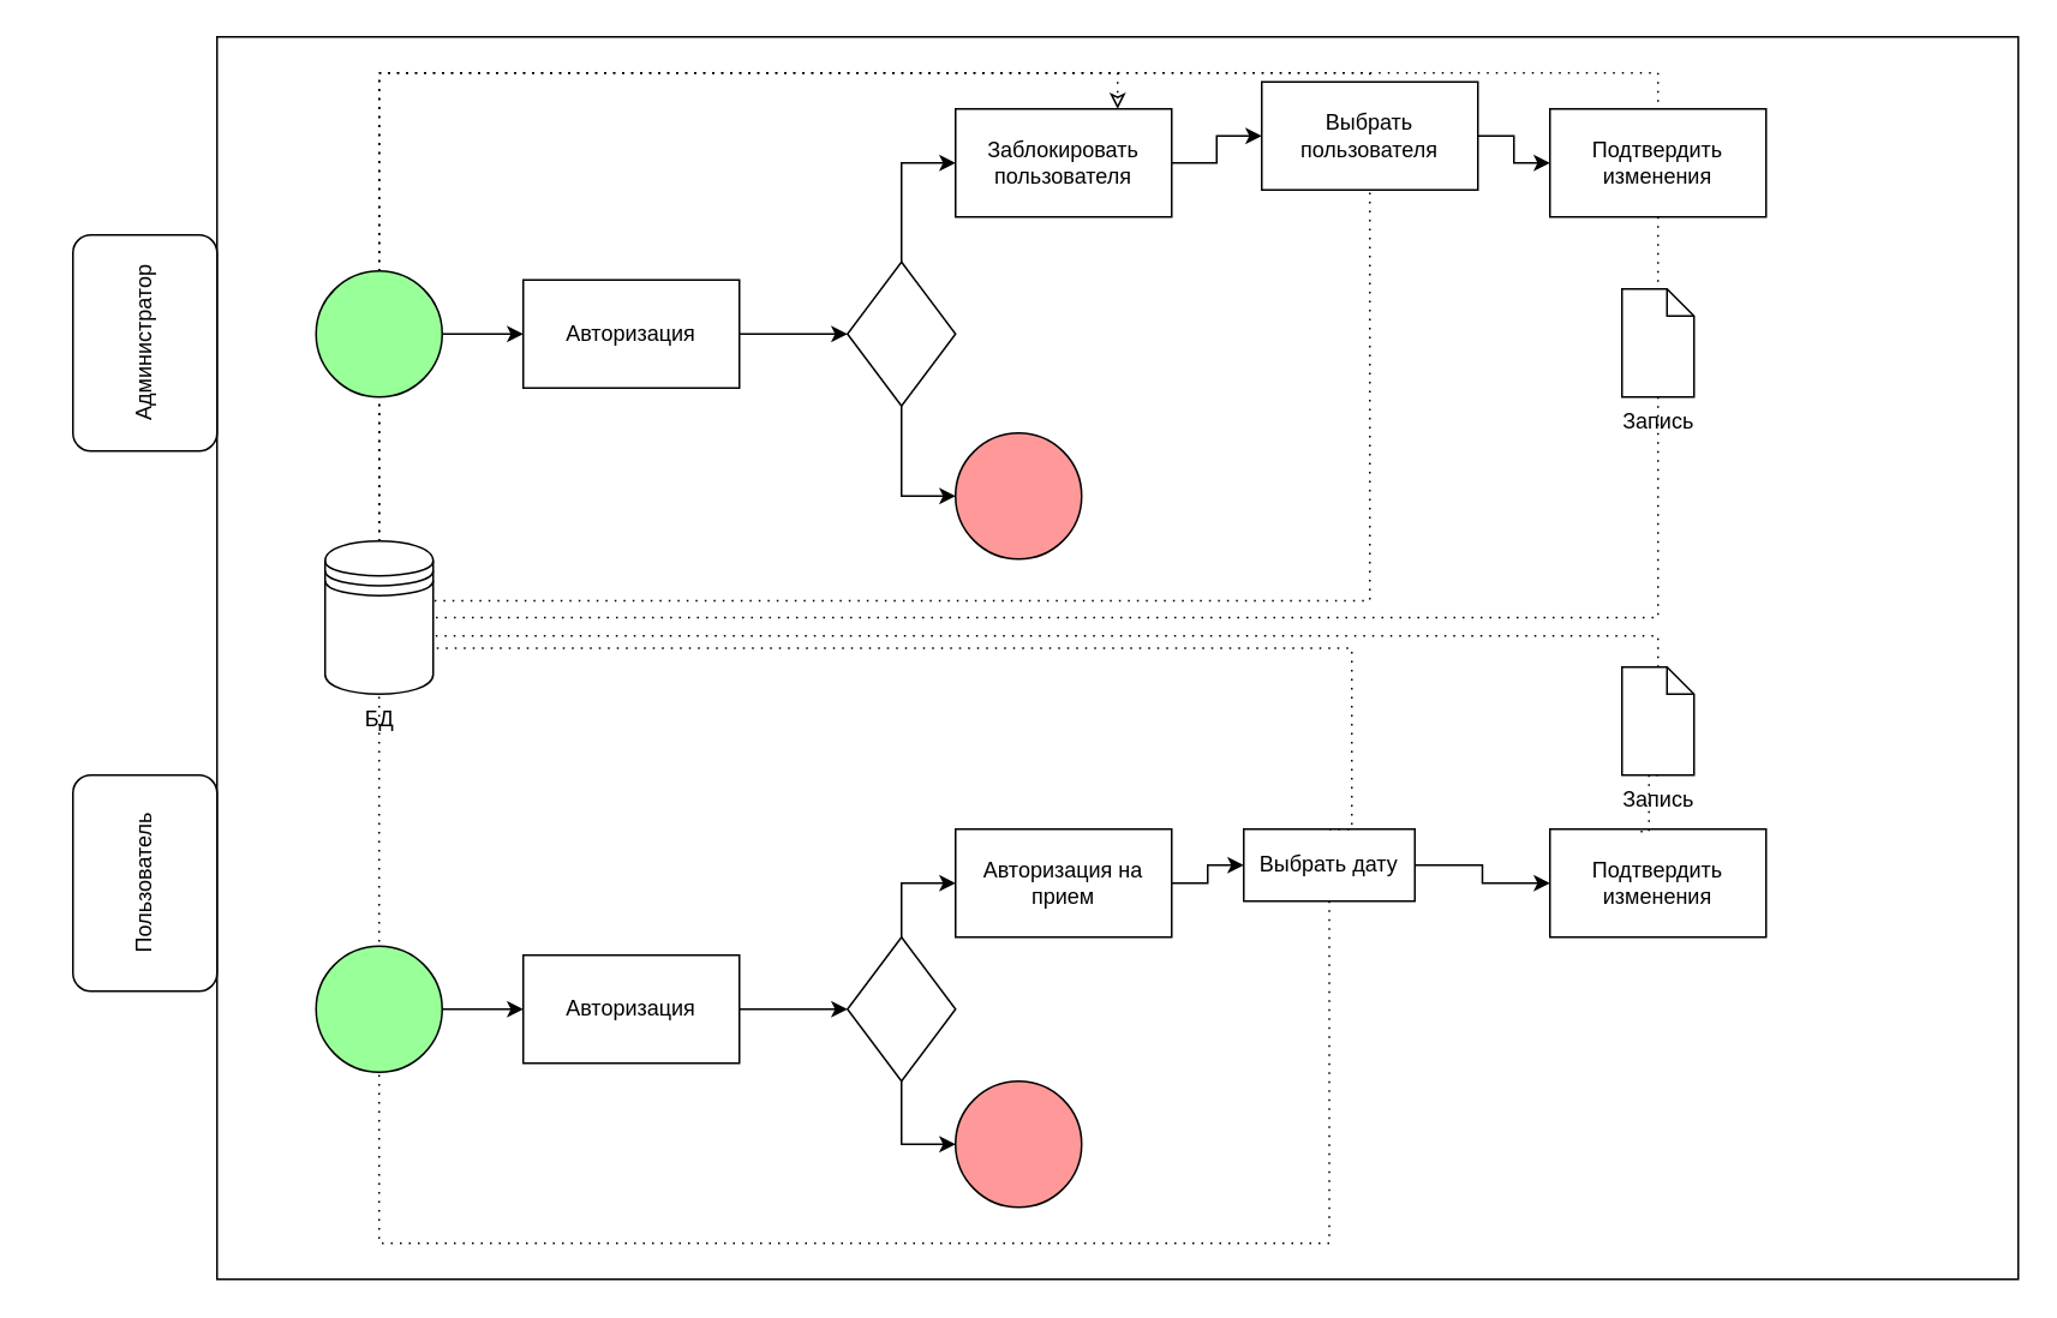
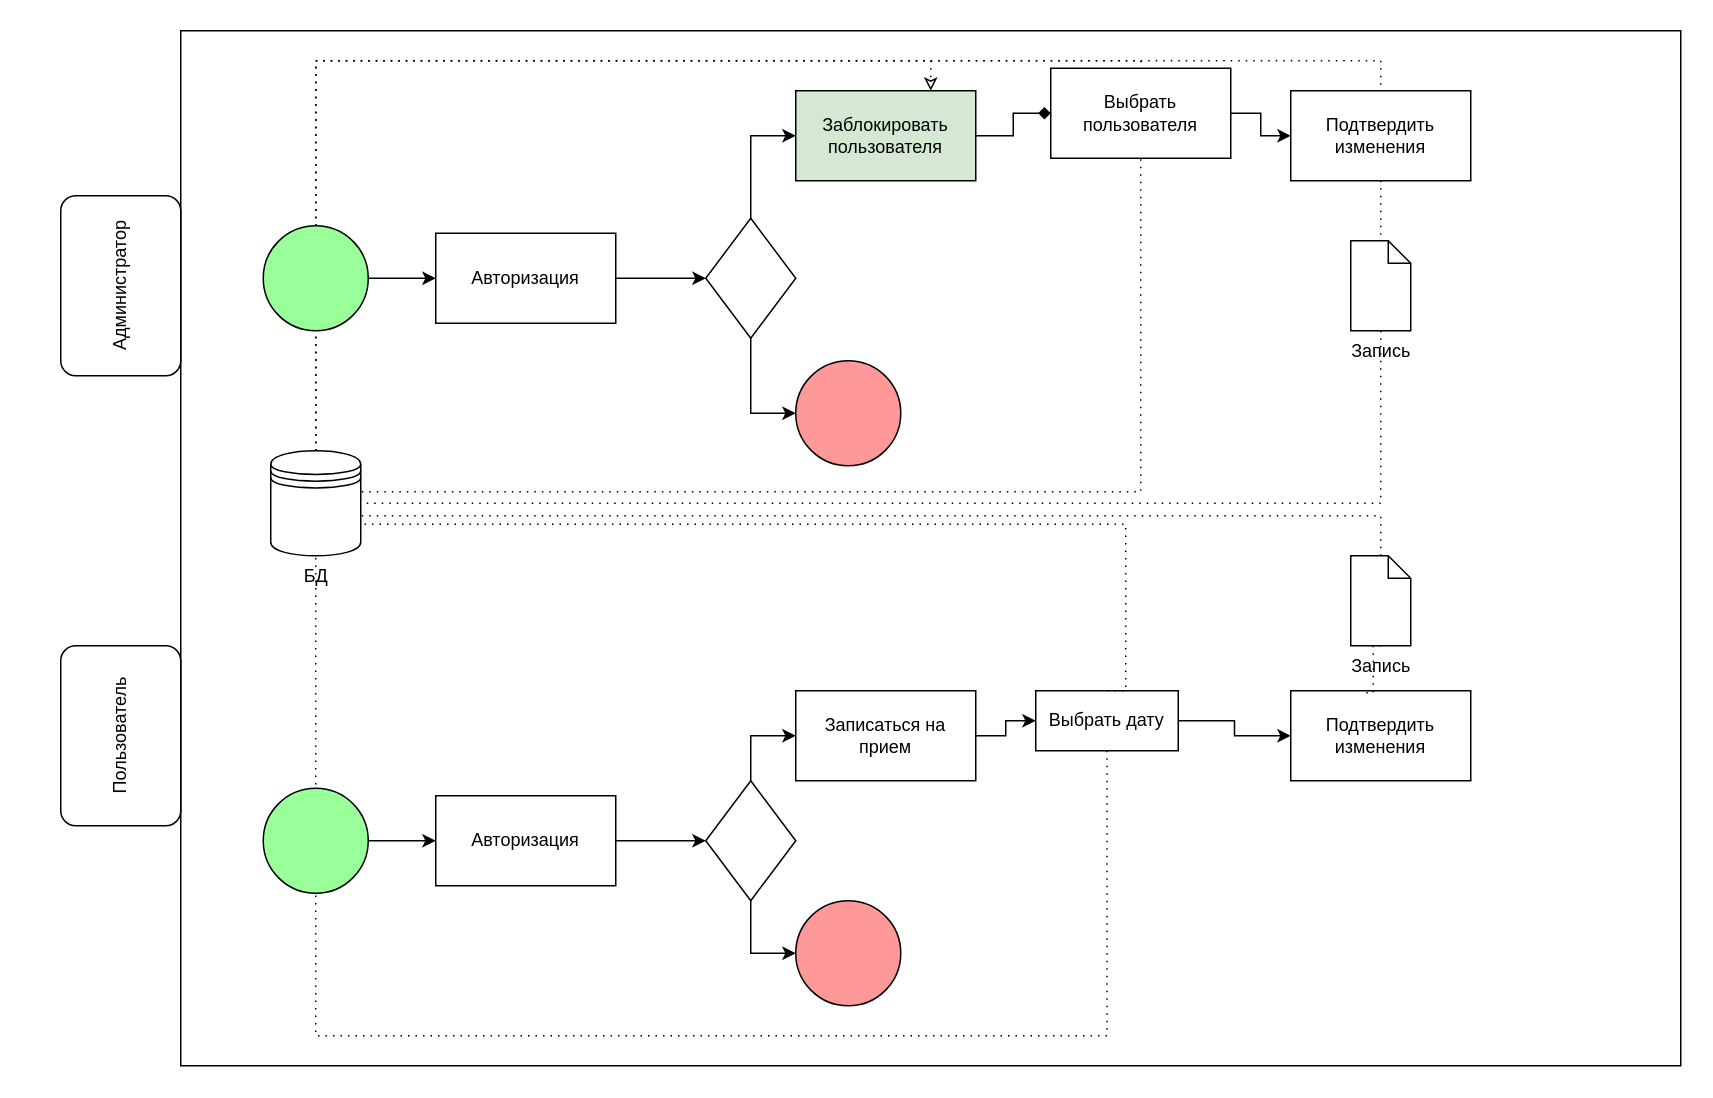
  <mxCell id="0" />
  <mxCell id="1" parent="0" />
  <mxCell id="2" value="" style="rounded=0;whiteSpace=wrap;html=1;" vertex="1" parent="1"><mxGeometry x="120" y="20" width="1000" height="690" as="geometry" /></mxCell>
- <mxCell id="3" value="БД" style="shape=datastore;html=1;labelPosition=center;verticalLabelPosition=bottom;align=center;verticalAlign=top;" vertex="1" parent="1"><mxGeometry x="180" y="300" width="60" height="85" as="geometry" /></mxCell>
+ <mxCell id="3" value="БД" style="shape=datastore;html=1;labelPosition=center;verticalLabelPosition=bottom;align=center;verticalAlign=top;" vertex="1" parent="1"><mxGeometry y="300" width="60" height="70" as="geometry" x="180" /></mxCell>
  <mxCell id="4" value="Администратор" style="points=[[0.25,0,0],[0.5,0,0],[0.75,0,0],[1,0.25,0],[1,0.5,0],[1,0.75,0],[0.75,1,0],[0.5,1,0],[0.25,1,0],[0,0.75,0],[0,0.5,0],[0,0.25,0]];shape=mxgraph.bpmn.task;whiteSpace=wrap;rectStyle=rounded;size=10;html=1;container=1;expand=0;collapsible=0;taskMarker=abstract;rotation=-90;" vertex="1" parent="1"><mxGeometry x="20" y="150" width="120" height="80" as="geometry" /></mxCell>
  <mxCell id="5" value="Пользователь" style="points=[[0.25,0,0],[0.5,0,0],[0.75,0,0],[1,0.25,0],[1,0.5,0],[1,0.75,0],[0.75,1,0],[0.5,1,0],[0.25,1,0],[0,0.75,0],[0,0.5,0],[0,0.25,0]];shape=mxgraph.bpmn.task;whiteSpace=wrap;rectStyle=rounded;size=10;html=1;container=1;expand=0;collapsible=0;taskMarker=abstract;rotation=-90;" vertex="1" parent="1"><mxGeometry x="20" y="450" width="120" height="80" as="geometry" /></mxCell>
  <mxCell id="6" style="edgeStyle=orthogonalEdgeStyle;rounded=0;orthogonalLoop=1;jettySize=auto;html=1;" edge="1" parent="1" source="42" target="8"><mxGeometry relative="1" as="geometry" /></mxCell>
  <mxCell id="7" style="edgeStyle=orthogonalEdgeStyle;rounded=0;orthogonalLoop=1;jettySize=auto;html=1;" edge="1" parent="1" source="8" target="11"><mxGeometry relative="1" as="geometry" /></mxCell>
  <mxCell id="8" value="Авторизация" style="rounded=0;whiteSpace=wrap;html=1;" vertex="1" parent="1"><mxGeometry x="290" y="155" width="120" height="60" as="geometry" /></mxCell>
  <mxCell id="9" style="edgeStyle=orthogonalEdgeStyle;rounded=0;orthogonalLoop=1;jettySize=auto;html=1;entryX=0;entryY=0.5;entryDx=0;entryDy=0;" edge="1" parent="1" source="11" target="12"><mxGeometry relative="1" as="geometry" /></mxCell>
  <mxCell id="10" style="edgeStyle=orthogonalEdgeStyle;rounded=0;orthogonalLoop=1;jettySize=auto;html=1;entryX=0;entryY=0.5;entryDx=0;entryDy=0;" edge="1" parent="1" source="11" target="14"><mxGeometry relative="1" as="geometry" /></mxCell>
  <mxCell id="11" value="" style="rhombus;whiteSpace=wrap;html=1;" vertex="1" parent="1"><mxGeometry x="470" y="145" width="60" height="80" as="geometry" /></mxCell>
  <mxCell id="12" value="" style="ellipse;whiteSpace=wrap;html=1;aspect=fixed;fillColor=#FF9999;" vertex="1" parent="1"><mxGeometry x="530" y="240" width="70" height="70" as="geometry" /></mxCell>
- <mxCell id="13" style="edgeStyle=orthogonalEdgeStyle;rounded=0;orthogonalLoop=1;jettySize=auto;html=1;" edge="1" parent="1" source="14" target="25"><mxGeometry relative="1" as="geometry" /></mxCell>
- <mxCell id="14" value="Заблокировать пользователя" style="rounded=0;whiteSpace=wrap;html=1;" vertex="1" parent="1"><mxGeometry x="530" y="60" width="120" height="60" as="geometry" /></mxCell>
+ <mxCell id="13" style="edgeStyle=orthogonalEdgeStyle;rounded=0;orthogonalLoop=1;jettySize=auto;html=1;endArrow=diamond;" edge="1" parent="1" source="14" target="25"><mxGeometry relative="1" as="geometry" /></mxCell>
+ <mxCell id="14" value="Заблокировать пользователя" style="rounded=0;whiteSpace=wrap;html=1;fillColor=#d5e8d4;" vertex="1" parent="1"><mxGeometry x="530" y="60" width="120" height="60" as="geometry" /></mxCell>
  <mxCell id="15" style="edgeStyle=orthogonalEdgeStyle;rounded=0;orthogonalLoop=1;jettySize=auto;html=1;exitX=1;exitY=0.5;exitDx=0;exitDy=0;" edge="1" parent="1" source="43" target="17"><mxGeometry relative="1" as="geometry"><mxPoint x="245" y="515" as="sourcePoint" /></mxGeometry></mxCell>
  <mxCell id="16" style="edgeStyle=orthogonalEdgeStyle;rounded=0;orthogonalLoop=1;jettySize=auto;html=1;" edge="1" parent="1" source="17" target="20"><mxGeometry relative="1" as="geometry" /></mxCell>
  <mxCell id="17" value="Авторизация" style="rounded=0;whiteSpace=wrap;html=1;" vertex="1" parent="1"><mxGeometry x="290" y="530" width="120" height="60" as="geometry" /></mxCell>
  <mxCell id="18" style="edgeStyle=orthogonalEdgeStyle;rounded=0;orthogonalLoop=1;jettySize=auto;html=1;entryX=0;entryY=0.5;entryDx=0;entryDy=0;" edge="1" parent="1" source="20" target="21"><mxGeometry relative="1" as="geometry" /></mxCell>
  <mxCell id="19" style="edgeStyle=orthogonalEdgeStyle;rounded=0;orthogonalLoop=1;jettySize=auto;html=1;entryX=0;entryY=0.5;entryDx=0;entryDy=0;" edge="1" parent="1" source="20" target="23"><mxGeometry relative="1" as="geometry" /></mxCell>
  <mxCell id="20" value="" style="rhombus;whiteSpace=wrap;html=1;" vertex="1" parent="1"><mxGeometry x="470" y="520" width="60" height="80" as="geometry" /></mxCell>
  <mxCell id="21" value="" style="ellipse;whiteSpace=wrap;html=1;aspect=fixed;fillColor=#FF9999;" vertex="1" parent="1"><mxGeometry x="530" y="600" width="70" height="70" as="geometry" /></mxCell>
  <mxCell id="22" style="edgeStyle=orthogonalEdgeStyle;rounded=0;orthogonalLoop=1;jettySize=auto;html=1;" edge="1" parent="1" source="23" target="35"><mxGeometry relative="1" as="geometry" /></mxCell>
- <mxCell id="23" value="Авторизация на прием" style="rounded=0;whiteSpace=wrap;html=1;" vertex="1" parent="1"><mxGeometry x="530" y="460" width="120" height="60" as="geometry" /></mxCell>
+ <mxCell id="23" value="Записаться на прием" style="rounded=0;whiteSpace=wrap;html=1;" vertex="1" parent="1"><mxGeometry x="530" y="460" width="120" height="60" as="geometry" /></mxCell>
  <mxCell id="24" style="edgeStyle=orthogonalEdgeStyle;rounded=0;orthogonalLoop=1;jettySize=auto;html=1;" edge="1" parent="1" source="25" target="32"><mxGeometry relative="1" as="geometry" /></mxCell>
  <mxCell id="25" value="Выбрать пользователя" style="rounded=0;whiteSpace=wrap;html=1;" vertex="1" parent="1"><mxGeometry x="700" y="45" width="120" height="60" as="geometry" /></mxCell>
  <mxCell id="26" value="Запись" style="shape=mxgraph.bpmn.data;labelPosition=center;verticalLabelPosition=bottom;align=center;verticalAlign=top;size=15;html=1;" vertex="1" parent="1"><mxGeometry x="900" y="160" width="40" height="60" as="geometry" /></mxCell>
  <mxCell id="27" value="" style="edgeStyle=elbowEdgeStyle;fontSize=12;html=1;endFill=0;startFill=0;endSize=6;startSize=6;dashed=1;dashPattern=1 4;endArrow=classic;startArrow=none;rounded=0;exitX=0.5;exitY=0;exitDx=0;exitDy=0;entryX=0.75;entryY=0;entryDx=0;entryDy=0;" edge="1" parent="1" source="3" target="14"><mxGeometry width="160" relative="1" as="geometry"><mxPoint x="510" y="190" as="sourcePoint" /><mxPoint x="670" y="190" as="targetPoint" /><Array as="points"><mxPoint x="210" y="40" /></Array></mxGeometry></mxCell>
  <mxCell id="28" value="" style="edgeStyle=elbowEdgeStyle;fontSize=12;html=1;endFill=0;startFill=0;endSize=6;startSize=6;dashed=1;dashPattern=1 4;endArrow=none;startArrow=none;rounded=0;exitX=0.5;exitY=0;exitDx=0;exitDy=0;entryX=0.5;entryY=0;entryDx=0;entryDy=0;" edge="1" parent="1" source="3" target="25"><mxGeometry width="160" relative="1" as="geometry"><mxPoint x="220" y="310" as="sourcePoint" /><mxPoint x="600" y="70" as="targetPoint" /><Array as="points"><mxPoint x="480" y="40" /></Array></mxGeometry></mxCell>
  <mxCell id="29" value="" style="edgeStyle=elbowEdgeStyle;fontSize=12;html=1;endFill=0;startFill=0;endSize=6;startSize=6;dashed=1;dashPattern=1 4;endArrow=none;startArrow=none;rounded=0;exitX=0.5;exitY=1;exitDx=0;exitDy=0;entryX=0.5;entryY=0;entryDx=0;entryDy=0;entryPerimeter=0;" edge="1" parent="1" source="32" target="26"><mxGeometry width="160" relative="1" as="geometry"><mxPoint x="220" y="310" as="sourcePoint" /><mxPoint x="770" y="70" as="targetPoint" /><Array as="points"><mxPoint x="920" y="140" /></Array></mxGeometry></mxCell>
  <mxCell id="30" value="" style="edgeStyle=elbowEdgeStyle;fontSize=12;html=1;endFill=0;startFill=0;endSize=6;startSize=6;dashed=1;dashPattern=1 4;endArrow=none;startArrow=none;rounded=0;exitX=0.5;exitY=1;exitDx=0;exitDy=0;entryX=1;entryY=0.5;entryDx=0;entryDy=0;exitPerimeter=0;" edge="1" parent="1" source="26" target="3"><mxGeometry width="160" relative="1" as="geometry"><mxPoint x="770" y="130" as="sourcePoint" /><mxPoint x="770" y="170" as="targetPoint" /><Array as="points"><mxPoint x="920" y="280" /></Array></mxGeometry></mxCell>
  <mxCell id="31" value="" style="edgeStyle=elbowEdgeStyle;fontSize=12;html=1;endFill=0;startFill=0;endSize=6;startSize=6;dashed=1;dashPattern=1 4;endArrow=none;startArrow=none;rounded=0;exitX=1.012;exitY=0.391;exitDx=0;exitDy=0;entryX=0.5;entryY=1;entryDx=0;entryDy=0;exitPerimeter=0;" edge="1" parent="1" source="3" target="25"><mxGeometry width="160" relative="1" as="geometry"><mxPoint x="220" y="310" as="sourcePoint" /><mxPoint x="600" y="70" as="targetPoint" /><Array as="points"><mxPoint x="760" y="220" /></Array></mxGeometry></mxCell>
  <mxCell id="32" value="Подтвердить изменения" style="rounded=0;whiteSpace=wrap;html=1;" vertex="1" parent="1"><mxGeometry x="860" y="60" width="120" height="60" as="geometry" /></mxCell>
  <mxCell id="33" value="" style="edgeStyle=elbowEdgeStyle;fontSize=12;html=1;endFill=0;startFill=0;endSize=6;startSize=6;dashed=1;dashPattern=1 4;endArrow=none;startArrow=none;rounded=0;exitX=0.5;exitY=0;exitDx=0;exitDy=0;entryX=0.5;entryY=0;entryDx=0;entryDy=0;" edge="1" parent="1" source="3" target="32"><mxGeometry width="160" relative="1" as="geometry"><mxPoint x="220" y="310" as="sourcePoint" /><mxPoint x="770" y="70" as="targetPoint" /><Array as="points"><mxPoint x="570" y="40" /></Array></mxGeometry></mxCell>
  <mxCell id="34" style="edgeStyle=orthogonalEdgeStyle;rounded=0;orthogonalLoop=1;jettySize=auto;html=1;entryX=0;entryY=0.5;entryDx=0;entryDy=0;" edge="1" parent="1" source="35" target="38"><mxGeometry relative="1" as="geometry" /></mxCell>
  <mxCell id="35" value="Выбрать дату" style="rounded=0;whiteSpace=wrap;html=1;" vertex="1" parent="1"><mxGeometry x="690" y="460" width="95" height="40" as="geometry" /></mxCell>
  <mxCell id="36" value="" style="edgeStyle=elbowEdgeStyle;fontSize=12;html=1;endFill=0;startFill=0;endSize=6;startSize=6;dashed=1;dashPattern=1 4;endArrow=none;startArrow=none;rounded=0;exitX=0.5;exitY=1;exitDx=0;exitDy=0;entryX=0.5;entryY=1;entryDx=0;entryDy=0;" edge="1" parent="1" source="35" target="3"><mxGeometry width="160" relative="1" as="geometry"><mxPoint x="930" y="230" as="sourcePoint" /><mxPoint x="250" y="345" as="targetPoint" /><Array as="points"><mxPoint x="480" y="690" /></Array></mxGeometry></mxCell>
  <mxCell id="37" value="" style="edgeStyle=elbowEdgeStyle;fontSize=12;html=1;endFill=0;startFill=0;endSize=6;startSize=6;dashed=1;dashPattern=1 4;endArrow=none;startArrow=none;rounded=0;exitX=0.5;exitY=0;exitDx=0;exitDy=0;entryX=1;entryY=0.7;entryDx=0;entryDy=0;" edge="1" parent="1" source="35" target="3"><mxGeometry width="160" relative="1" as="geometry"><mxPoint x="930" y="230" as="sourcePoint" /><mxPoint x="250" y="345" as="targetPoint" /><Array as="points"><mxPoint x="750" y="349" /></Array></mxGeometry></mxCell>
  <mxCell id="38" value="Подтвердить изменения" style="rounded=0;whiteSpace=wrap;html=1;" vertex="1" parent="1"><mxGeometry x="860" y="460" width="120" height="60" as="geometry" /></mxCell>
  <mxCell id="39" value="Запись" style="shape=mxgraph.bpmn.data;labelPosition=center;verticalLabelPosition=bottom;align=center;verticalAlign=top;size=15;html=1;" vertex="1" parent="1"><mxGeometry x="900" y="370" width="40" height="60" as="geometry" /></mxCell>
  <mxCell id="40" value="" style="edgeStyle=elbowEdgeStyle;fontSize=12;html=1;endFill=0;startFill=0;endSize=6;startSize=6;dashed=1;dashPattern=1 4;endArrow=none;startArrow=none;rounded=0;exitX=0.5;exitY=0;exitDx=0;exitDy=0;entryX=0.976;entryY=0.619;entryDx=0;entryDy=0;exitPerimeter=0;entryPerimeter=0;" edge="1" parent="1" source="39" target="3"><mxGeometry width="160" relative="1" as="geometry"><mxPoint x="930" y="230" as="sourcePoint" /><mxPoint x="250" y="345" as="targetPoint" /><Array as="points"><mxPoint x="920" y="350" /></Array></mxGeometry></mxCell>
  <mxCell id="41" value="" style="edgeStyle=elbowEdgeStyle;fontSize=12;html=1;endFill=0;startFill=0;endSize=6;startSize=6;dashed=1;dashPattern=1 4;endArrow=none;startArrow=none;rounded=0;exitX=0.5;exitY=1;exitDx=0;exitDy=0;entryX=0.411;entryY=0.023;entryDx=0;entryDy=0;entryPerimeter=0;exitPerimeter=0;" edge="1" parent="1" source="39" target="38"><mxGeometry width="160" relative="1" as="geometry"><mxPoint x="930" y="160" as="sourcePoint" /><mxPoint x="930" y="200" as="targetPoint" /><Array as="points" /></mxGeometry></mxCell>
  <mxCell id="42" value="" style="ellipse;whiteSpace=wrap;html=1;aspect=fixed;fillColor=#99FF99;" vertex="1" parent="1"><mxGeometry x="175" y="150" width="70" height="70" as="geometry" /></mxCell>
  <mxCell id="43" value="" style="ellipse;whiteSpace=wrap;html=1;aspect=fixed;fillColor=#99FF99;" vertex="1" parent="1"><mxGeometry x="175" y="525" width="70" height="70" as="geometry" /></mxCell>
